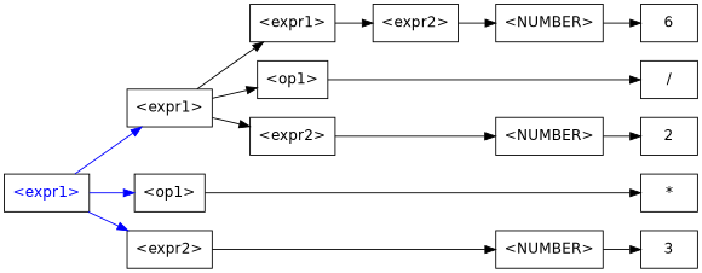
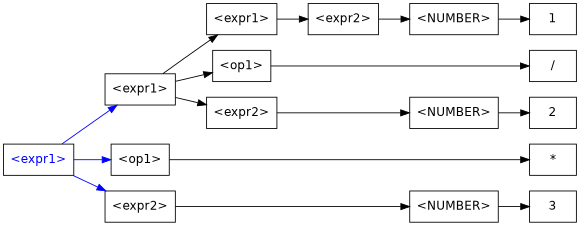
  digraph {
    rankdir=LR
    fontname="DejaVu Sans"
    node [shape=box fontname="DejaVu Sans"]
    edge [fontname="DejaVu Sans"]
    n1 [label="<expr1>"]
    n2 [label="<op1>"]
    n3 [label="<expr2>"]
    n4 [label="<expr1>"]
    n5 [label="<op1>"]
    n6 [label="<expr2>"]
    n7 [label="<NUMBER>"]
    n8 [label="<NUMBER>"]
    n9 [label="<NUMBER>"]
-   n10 [label=6]
+   n10 [label=1]
    n11 [label="/"]
    n12 [label=2]
    n13 [label="*"]
    n14 [label=3]
    n15 [fontcolor=blue label="<expr1>"]
    n16 [label="<expr2>"]
    subgraph sub_1 {
      rank=same
      n1
      n2
      n3
    }
    subgraph sub_2 {
      rank=same
      n4
      n5
      n6
    }
    subgraph sub_3 {
      rank=same
      n7
      n8
      n9
    }
    subgraph sub_4 {
      rank=same
      n10
      n11
      n12
      n13
      n14
    }
    n1 -> n4
    n1 -> n5
    n1 -> n6
    n2 -> n13
    n3 -> n9
    n4 -> n16
    n5 -> n11
    n6 -> n8
    n7 -> n10
    n8 -> n12
    n9 -> n14
    n15 -> n1 [color=blue]
    n15 -> n2 [color=blue]
    n15 -> n3 [color=blue]
    n16 -> n7
  }
